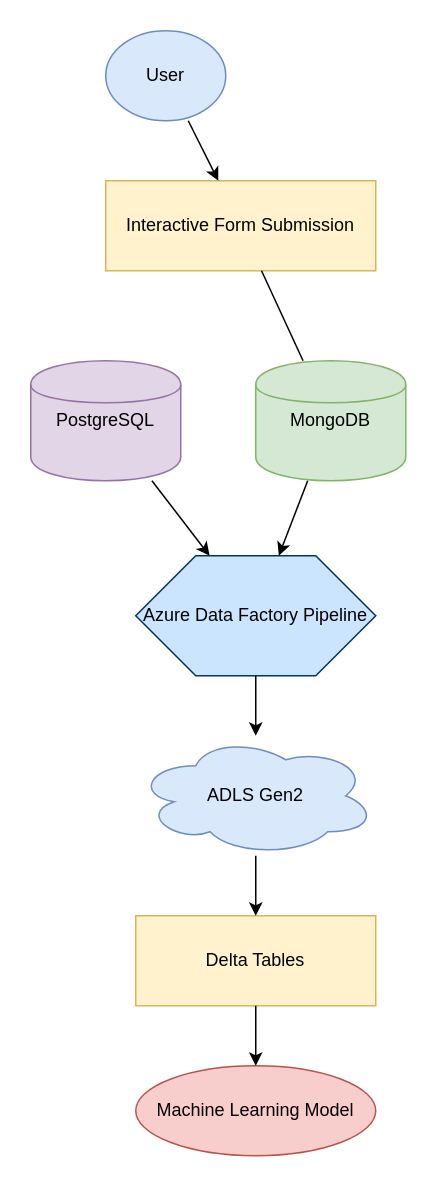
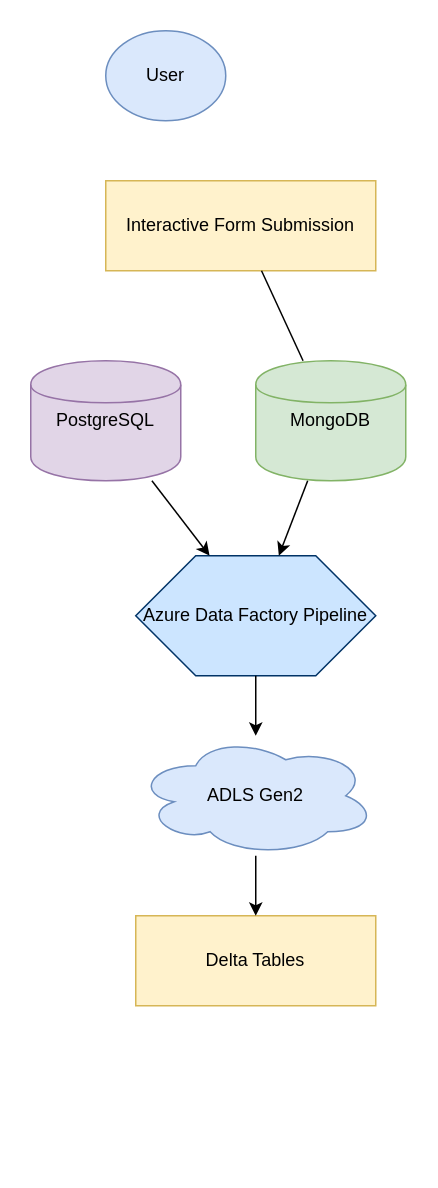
  <mxCell id="0" />
  <mxCell id="1" parent="0" />
  <mxCell id="2" value="User" style="shape=ellipse;whiteSpace=wrap;html=1;fillColor=#dae8fc;strokeColor=#6c8ebf;" vertex="1" parent="1"><mxGeometry x="70" y="20" width="80" height="60" as="geometry" /></mxCell>
  <mxCell id="3" value="Interactive Form Submission" style="shape=rectangle;whiteSpace=wrap;html=1;fillColor=#fff2cc;strokeColor=#d6b656;" vertex="1" parent="1"><mxGeometry x="70" y="120" width="180" height="60" as="geometry" /></mxCell>
- <mxCell id="4" edge="1" source="2" target="3" style="endArrow=classic;" parent="1"><mxGeometry relative="1" as="geometry" /></mxCell>
  <mxCell id="5" value="PostgreSQL" style="shape=cylinder;whiteSpace=wrap;html=1;fillColor=#e1d5e7;strokeColor=#9673a6;" vertex="1" parent="1"><mxGeometry x="20" y="240" width="100" height="80" as="geometry" /></mxCell>
  <mxCell id="6" value="MongoDB" style="shape=cylinder;whiteSpace=wrap;html=1;fillColor=#d5e8d4;strokeColor=#82b366;" vertex="1" parent="1"><mxGeometry x="170" y="240" width="100" height="80" as="geometry" /></mxCell>
  <mxCell id="7" edge="1" source="3" target="6" style="endArrow=none;" parent="1"><mxGeometry relative="1" as="geometry" /></mxCell>
  <mxCell id="8" value="Azure Data Factory Pipeline" style="shape=hexagon;whiteSpace=wrap;html=1;fillColor=#cce5ff;strokeColor=#003366;" vertex="1" parent="1"><mxGeometry x="90" y="370" width="160" height="80" as="geometry" /></mxCell>
  <mxCell id="9" edge="1" source="5" target="8" style="endArrow=classic;" parent="1"><mxGeometry relative="1" as="geometry" /></mxCell>
  <mxCell id="10" edge="1" source="6" target="8" style="endArrow=classic;" parent="1"><mxGeometry relative="1" as="geometry" /></mxCell>
  <mxCell id="11" value="ADLS Gen2" style="shape=cloud;whiteSpace=wrap;html=1;fillColor=#dae8fc;strokeColor=#6c8ebf;" vertex="1" parent="1"><mxGeometry x="90" y="490" width="160" height="80" as="geometry" /></mxCell>
  <mxCell id="12" edge="1" source="8" target="11" style="endArrow=classic;" parent="1"><mxGeometry relative="1" as="geometry" /></mxCell>
  <mxCell id="13" value="Delta Tables" style="shape=rectangle;whiteSpace=wrap;html=1;fillColor=#fff2cc;strokeColor=#d6b656;" vertex="1" parent="1"><mxGeometry x="90" y="610" width="160" height="60" as="geometry" /></mxCell>
  <mxCell id="14" edge="1" source="11" target="13" style="endArrow=classic;" parent="1"><mxGeometry relative="1" as="geometry" /></mxCell>
- <mxCell id="15" value="Machine Learning Model" style="shape=ellipse;whiteSpace=wrap;html=1;fillColor=#f8cecc;strokeColor=#b85450;" vertex="1" parent="1"><mxGeometry x="90" y="710" width="160" height="60" as="geometry" /></mxCell>
- <mxCell id="16" edge="1" source="13" target="15" style="endArrow=classic;" parent="1"><mxGeometry relative="1" as="geometry" /></mxCell>
